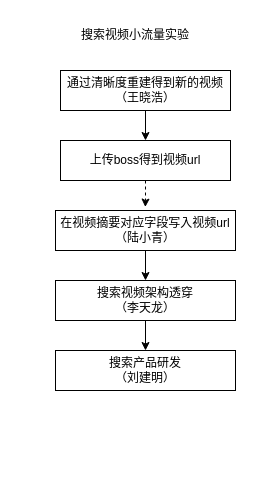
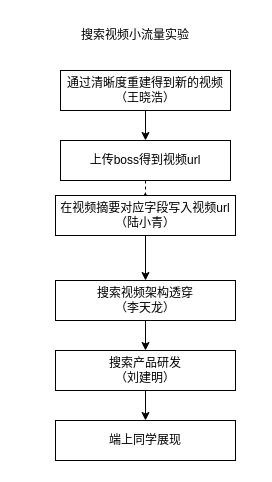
  <mxCell id="0" />
  <mxCell id="1" parent="0" />
  <mxCell id="2" style="edgeStyle=orthogonalEdgeStyle;rounded=0;orthogonalLoop=1;jettySize=auto;html=1;entryX=0.5;entryY=0;entryDx=0;entryDy=0;" edge="1" parent="1" source="3" target="6"><mxGeometry relative="1" as="geometry" /></mxCell>
  <mxCell id="3" value="通过清晰度重建得到新的视频&lt;br&gt;（王晓浩）" style="rounded=0;whiteSpace=wrap;html=1;" vertex="1" parent="1"><mxGeometry x="60" y="70" width="170" height="40" as="geometry" /></mxCell>
  <mxCell id="4" value="搜索视频小流量实验" style="text;html=1;strokeColor=none;fillColor=none;align=center;verticalAlign=middle;whiteSpace=wrap;rounded=0;" vertex="1" parent="1"><mxGeometry x="20" y="20" width="230" height="30" as="geometry" /></mxCell>
  <mxCell id="5" style="edgeStyle=orthogonalEdgeStyle;rounded=0;orthogonalLoop=1;jettySize=auto;html=1;entryX=0.499;entryY=-0.086;entryDx=0;entryDy=0;entryPerimeter=0;dashed=1;" edge="1" parent="1" source="6" target="8"><mxGeometry relative="1" as="geometry" /></mxCell>
  <mxCell id="6" value="上传boss得到视频url" style="rounded=0;whiteSpace=wrap;html=1;" vertex="1" parent="1"><mxGeometry x="60" y="140" width="170" height="40" as="geometry" /></mxCell>
  <mxCell id="7" style="edgeStyle=orthogonalEdgeStyle;rounded=0;orthogonalLoop=1;jettySize=auto;html=1;entryX=0.5;entryY=0;entryDx=0;entryDy=0;" edge="1" parent="1" source="8" target="10"><mxGeometry relative="1" as="geometry" /></mxCell>
- <mxCell id="8" value="在视频摘要对应字段写入视频url&lt;br&gt;（陆小青）" style="rounded=0;whiteSpace=wrap;html=1;" vertex="1" parent="1"><mxGeometry x="55" y="210" width="180" height="40" as="geometry" /></mxCell>
+ <mxCell id="8" value="在视频摘要对应字段写入视频url&lt;br&gt;（陆小青）" style="rounded=0;whiteSpace=wrap;html=1;" vertex="1" parent="1"><mxGeometry x="55" y="195" width="180" height="40" as="geometry" /></mxCell>
  <mxCell id="9" style="edgeStyle=orthogonalEdgeStyle;rounded=0;orthogonalLoop=1;jettySize=auto;html=1;entryX=0.5;entryY=0;entryDx=0;entryDy=0;" edge="1" parent="1" source="10" target="12"><mxGeometry relative="1" as="geometry" /></mxCell>
  <mxCell id="10" value="搜索视频架构透穿&lt;br&gt;（李天龙）" style="rounded=0;whiteSpace=wrap;html=1;" vertex="1" parent="1"><mxGeometry x="55" y="280" width="180" height="40" as="geometry" /></mxCell>
+ <mxCell id="11" style="edgeStyle=orthogonalEdgeStyle;rounded=0;orthogonalLoop=1;jettySize=auto;html=1;entryX=0.5;entryY=0;entryDx=0;entryDy=0;" edge="1" parent="1" source="12" target="13"><mxGeometry relative="1" as="geometry" /></mxCell>
  <mxCell id="12" value="搜索产品研发&lt;br&gt;（刘建明）" style="rounded=0;whiteSpace=wrap;html=1;" vertex="1" parent="1"><mxGeometry x="55" y="350" width="180" height="40" as="geometry" /></mxCell>
+ <mxCell id="13" value="端上同学展现" style="rounded=0;whiteSpace=wrap;html=1;" vertex="1" parent="1"><mxGeometry x="55" y="420" width="180" height="40" as="geometry" /></mxCell>
